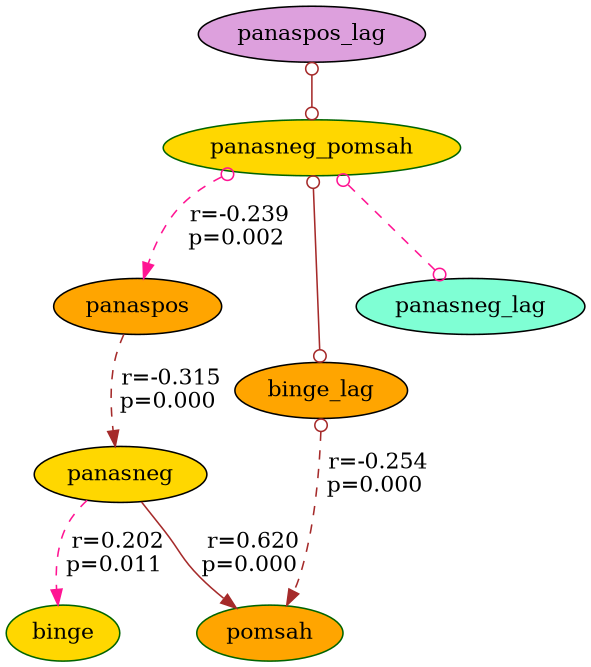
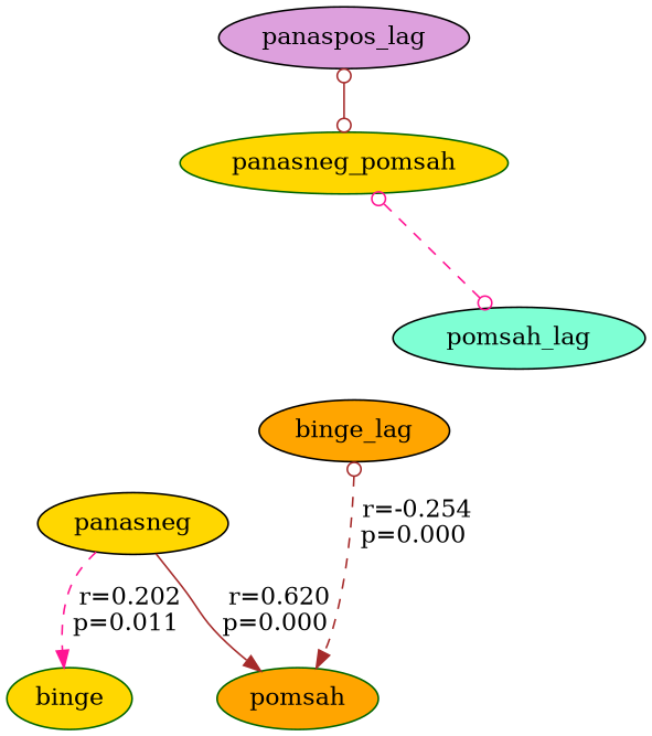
  digraph {
    node [color=black fillcolor=gold style=filled]
    edge [color=brown dir=both style=dashed arrowtail=odot]
    binge [color=darkgreen]
    panasneg
    pomsah [color=darkgreen fillcolor=orange]
-   panaspos [fillcolor=orange]
    binge_lag [fillcolor=orange]
    n6 [color=darkgreen label=panasneg_pomsah]
-   pomsah_lag [fillcolor=aquamarine label=panasneg_lag]
+   pomsah_lag [fillcolor=aquamarine]
    panaspos_lag [fillcolor=plum]
    panasneg -> binge [color=deeppink dir=forward label=" r=0.202\np=0.011" arrowtail=""]
    panasneg -> pomsah [dir=forward label=" r=0.620\np=0.000" style=solid arrowtail=""]
-   panaspos -> panasneg [dir=forward label=" r=-0.315\np=0.000" arrowtail=""]
    binge_lag -> pomsah [label=" r=-0.254\np=0.000"]
-   n6 -> panaspos [color=deeppink label=" r=-0.239\np=0.002"]
-   n6 -> binge_lag [arrowhead=odot style=solid]
    n6 -> pomsah_lag [arrowhead=odot color=deeppink]
    panaspos_lag -> n6 [arrowhead=odot style=solid]
  }
